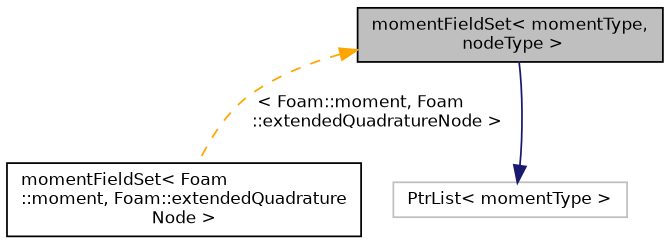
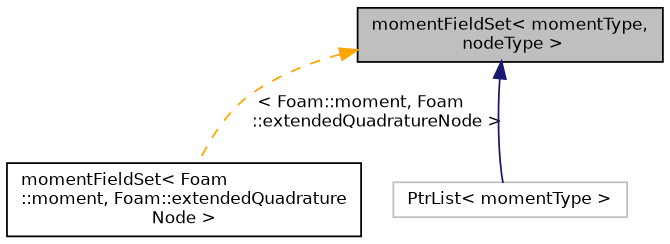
  digraph {
    node [color=black fontname=Helvetica fontsize=10 shape=record]
    edge [dir=back fontname=Helvetica fontsize=10 labelfontname=Helvetica labelfontsize=10]
    n1 [fillcolor=grey75 fontcolor=black height=0.2 label="momentFieldSet\< momentType,\l nodeType \>" style=filled width=0.4]
    n2 [height=0.2 label="momentFieldSet\< Foam\l::moment, Foam::extendedQuadrature\lNode \>" width=0.4]
    n3 [color=grey75 height=0.2 label="PtrList\< momentType \>" width=0.4]
    n1 -> n2 [color=orange label=" \< Foam::moment, Foam\l::extendedQuadratureNode \>" style=dashed]
-   n3 -> n1 [color=midnightblue style=solid]
+   n1 -> n3 [color=midnightblue style=solid]
  }
